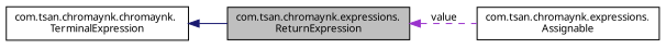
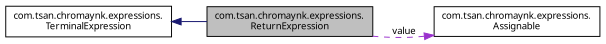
  digraph {
    fontname="Noto Sans"
    rankdir=LR
    node [color=black fillcolor=white fontname="Noto Sans" fontsize=10 shape=record style=filled]
    edge [dir=back fontname="Noto Sans" fontsize=10 labelfontname=Helvetica labelfontsize=10]
    n1 [fillcolor=grey75 fontcolor=black height=0.2 label="com.tsan.chromaynk.expressions.\lReturnExpression" width=0.4]
-   n2 [height=0.2 label="com.tsan.chromaynk.chromaynk.\lTerminalExpression" width=0.4]
+   n2 [height=0.2 label="com.tsan.chromaynk.expressions.\lTerminalExpression" width=0.4]
    n3 [height=0.2 label="com.tsan.chromaynk.expressions.\lAssignable" width=0.4]
    n2 -> n1 [color=midnightblue style=solid]
-   n1 -> n3 [color=darkorchid3 label=" value" style=dashed]
+   n3 -> n1 [color=darkorchid3 label=" value" style=dashed]
  }
